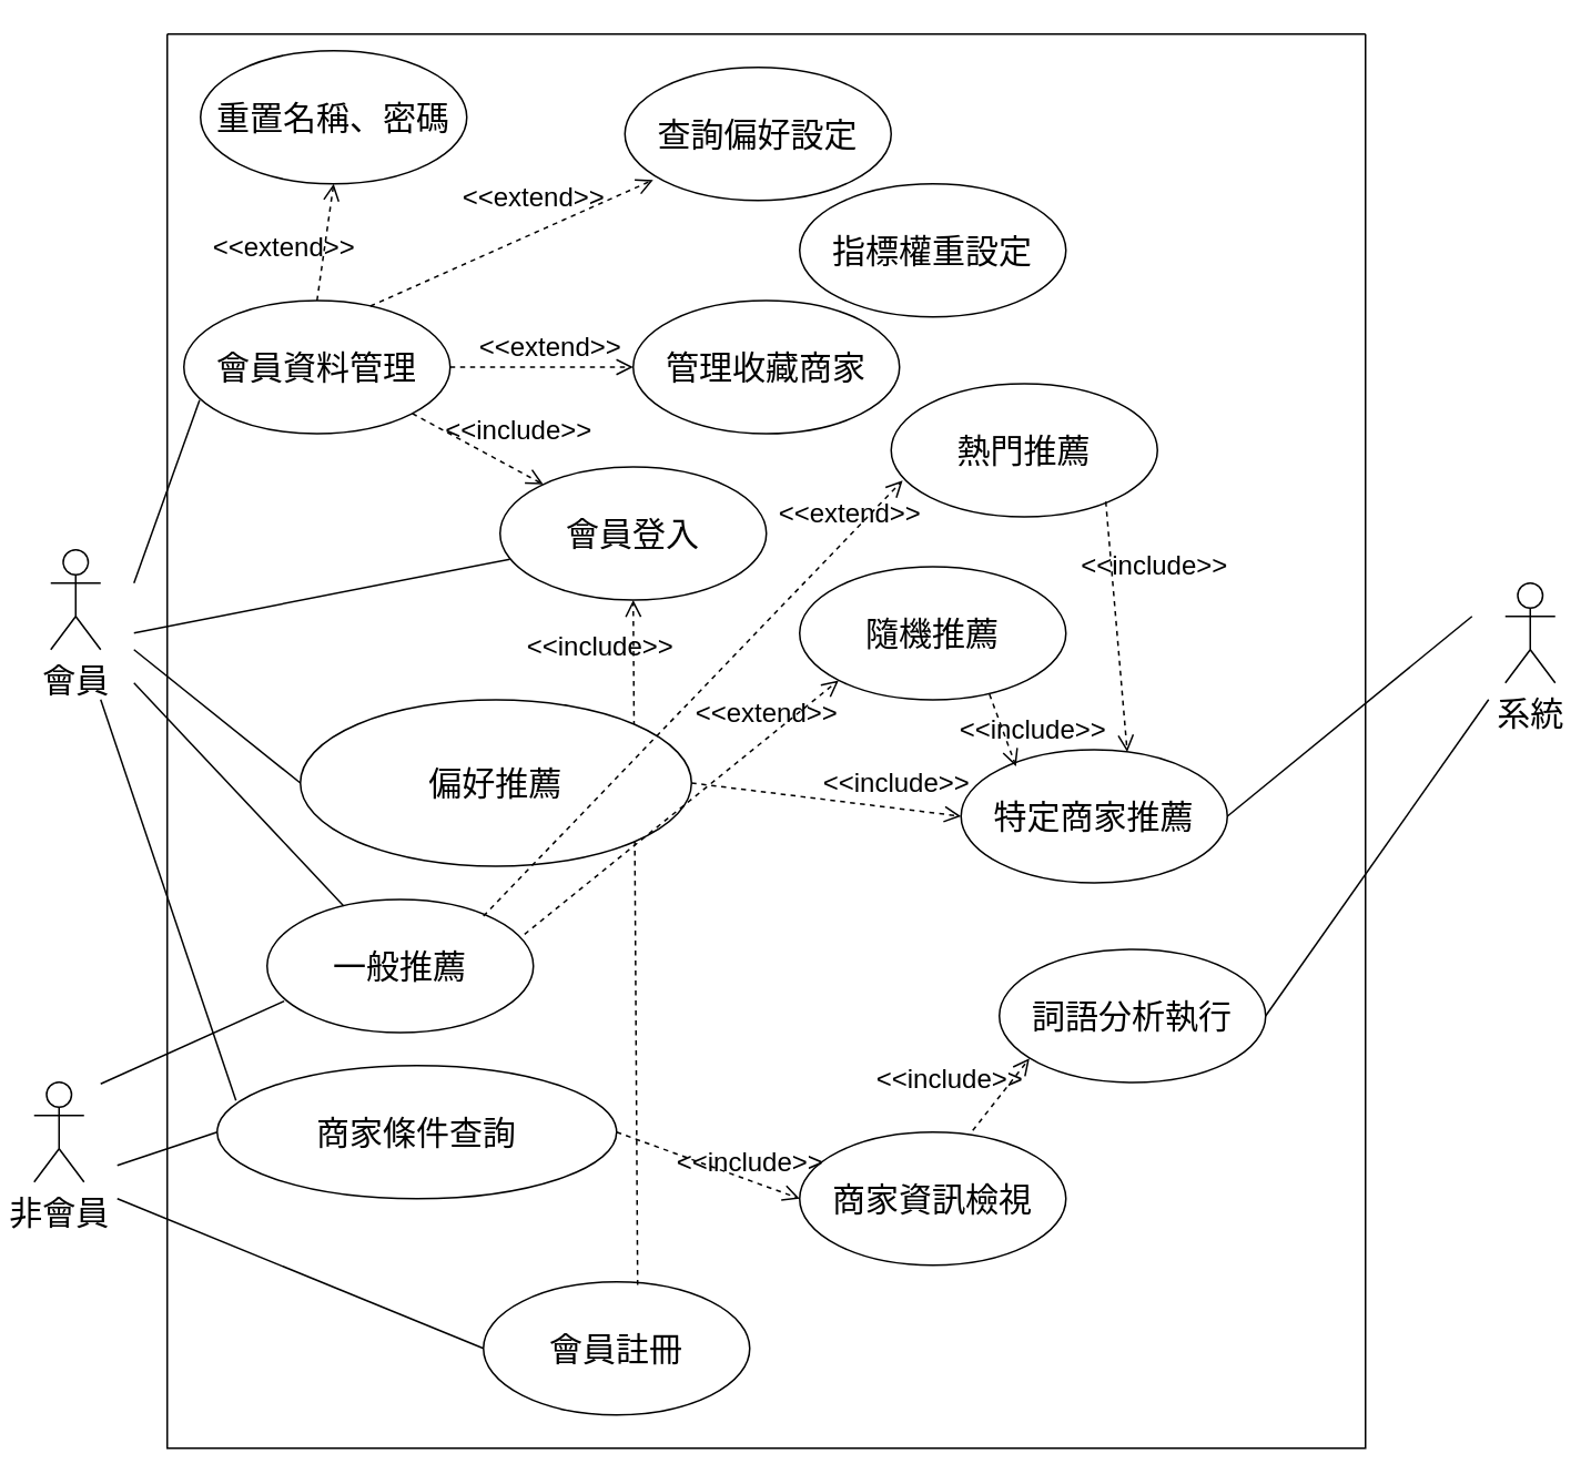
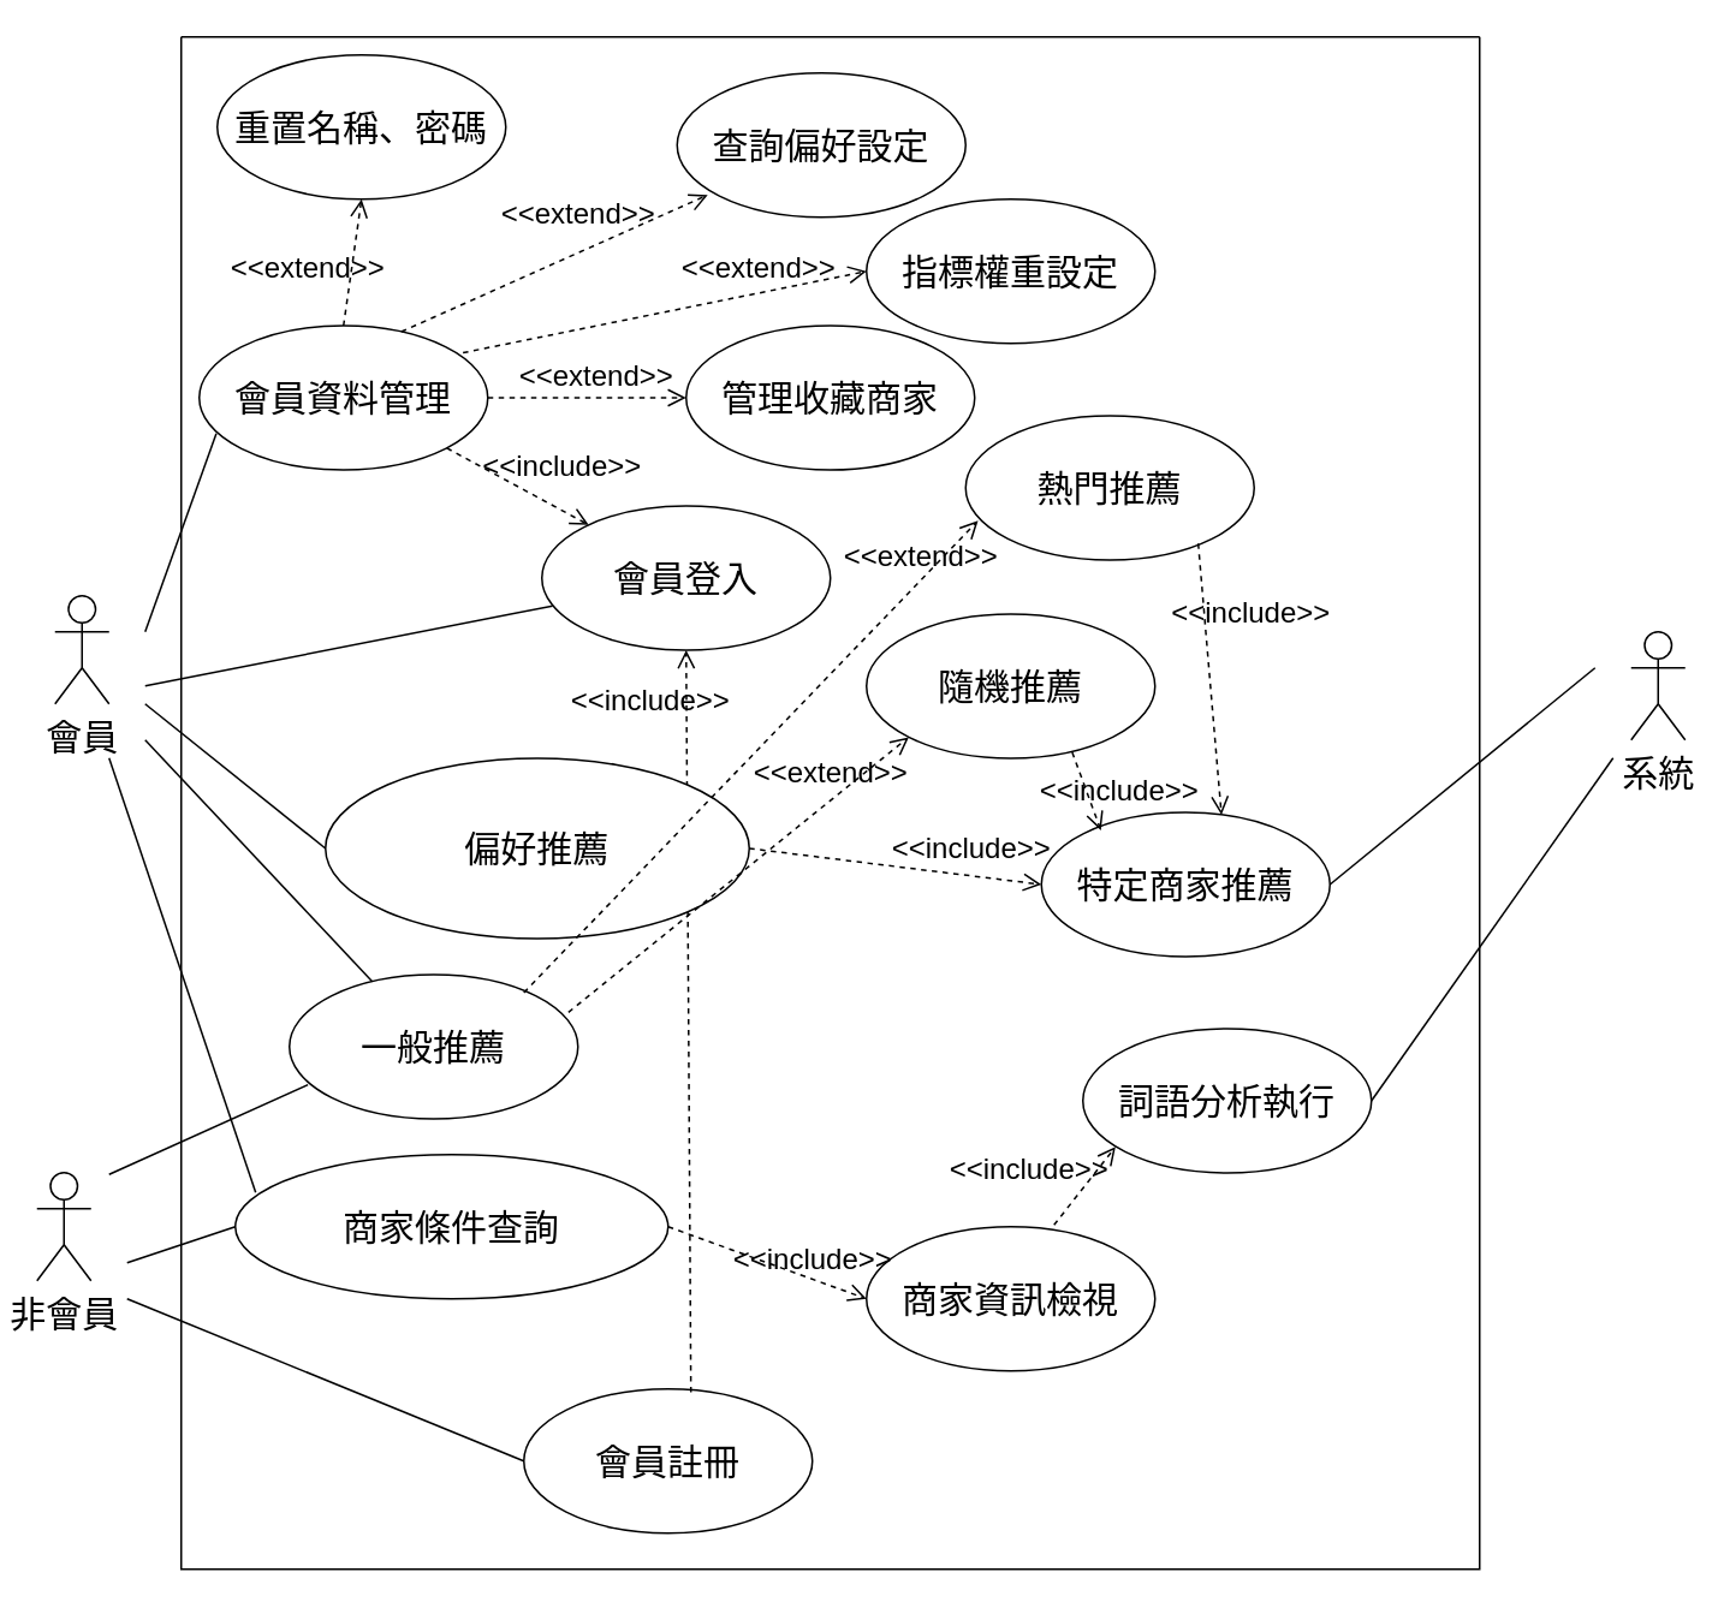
  <mxCell id="0" />
  <mxCell id="1" parent="0" />
  <mxCell id="2" value="會員" style="shape=umlActor;verticalLabelPosition=bottom;verticalAlign=top;html=1;outlineConnect=0;fontSize=20;" vertex="1" parent="1"><mxGeometry x="30" y="330" width="30" height="60" as="geometry" /></mxCell>
  <mxCell id="3" value="系統" style="shape=umlActor;verticalLabelPosition=bottom;verticalAlign=top;html=1;outlineConnect=0;fontSize=20;" vertex="1" parent="1"><mxGeometry x="904" y="350" width="30" height="60" as="geometry" /></mxCell>
  <mxCell id="4" value="" style="swimlane;startSize=0;fontSize=20;" vertex="1" parent="1"><mxGeometry x="100" y="20" width="720" height="850" as="geometry" /></mxCell>
  <mxCell id="5" value="特定商家推薦" style="ellipse;whiteSpace=wrap;html=1;fontSize=20;" vertex="1" parent="4"><mxGeometry x="477" y="430.16" width="160" height="80" as="geometry" /></mxCell>
  <mxCell id="6" value="詞語分析執行" style="ellipse;whiteSpace=wrap;html=1;fontSize=20;" vertex="1" parent="4"><mxGeometry x="500" y="550.16" width="160" height="80" as="geometry" /></mxCell>
  <mxCell id="7" value="會員資料管理" style="ellipse;whiteSpace=wrap;html=1;fontSize=20;" vertex="1" parent="4"><mxGeometry x="10" y="160.16" width="160" height="80" as="geometry" /></mxCell>
  <mxCell id="8" value="商家資訊檢視" style="ellipse;whiteSpace=wrap;html=1;fontSize=20;" vertex="1" parent="4"><mxGeometry x="380" y="660" width="160" height="80" as="geometry" /></mxCell>
  <mxCell id="9" value="會員註冊" style="ellipse;whiteSpace=wrap;html=1;fontSize=20;" vertex="1" parent="4"><mxGeometry x="190" y="750" width="160" height="80" as="geometry" /></mxCell>
  <mxCell id="10" value="商家條件查詢" style="ellipse;whiteSpace=wrap;html=1;fontSize=20;" vertex="1" parent="4"><mxGeometry x="30" y="620" width="240" height="80" as="geometry" /></mxCell>
  <mxCell id="11" value="" style="endArrow=none;html=1;rounded=0;fontSize=20;startSize=8;endSize=8;curved=1;entryX=0.037;entryY=0.693;entryDx=0;entryDy=0;entryPerimeter=0;" edge="1" parent="4" target="19"><mxGeometry width="50" height="50" relative="1" as="geometry"><mxPoint x="-20" y="360" as="sourcePoint" /><mxPoint x="186.46" y="240.0" as="targetPoint" /></mxGeometry></mxCell>
  <mxCell id="12" value="" style="endArrow=none;html=1;rounded=0;fontSize=20;startSize=8;endSize=8;curved=1;exitX=1;exitY=0.5;exitDx=0;exitDy=0;" edge="1" parent="4" source="6"><mxGeometry width="50" height="50" relative="1" as="geometry"><mxPoint x="650" y="490" as="sourcePoint" /><mxPoint x="794" y="400" as="targetPoint" /></mxGeometry></mxCell>
  <mxCell id="13" value="&amp;lt;&amp;lt;include&amp;gt;&amp;gt;" style="endArrow=open;startArrow=none;endFill=0;startFill=0;endSize=8;html=1;verticalAlign=bottom;dashed=1;labelBackgroundColor=none;rounded=0;exitX=1;exitY=1;exitDx=0;exitDy=0;fontSize=16;" edge="1" parent="4" source="7" target="19"><mxGeometry x="0.477" y="11" width="160" relative="1" as="geometry"><mxPoint x="240" y="330.16" as="sourcePoint" /><mxPoint x="265" y="250.16" as="targetPoint" /><mxPoint as="offset" /></mxGeometry></mxCell>
  <mxCell id="14" value="&amp;lt;&amp;lt;include&amp;gt;&amp;gt;" style="endArrow=open;startArrow=none;endFill=0;startFill=0;endSize=8;html=1;verticalAlign=bottom;dashed=1;labelBackgroundColor=none;rounded=0;entryX=0.113;entryY=0.819;entryDx=0;entryDy=0;exitX=0.65;exitY=-0.012;exitDx=0;exitDy=0;exitPerimeter=0;entryPerimeter=0;fontSize=16;" edge="1" parent="4" source="8" target="6"><mxGeometry x="-0.771" y="23" width="160" relative="1" as="geometry"><mxPoint x="243.5" y="410.16" as="sourcePoint" /><mxPoint x="306.5" y="444.16" as="targetPoint" /><mxPoint as="offset" /></mxGeometry></mxCell>
  <mxCell id="15" value="" style="endArrow=none;html=1;rounded=0;fontSize=20;startSize=8;endSize=8;curved=1;entryX=0;entryY=0.5;entryDx=0;entryDy=0;" edge="1" parent="4" target="10"><mxGeometry width="50" height="50" relative="1" as="geometry"><mxPoint x="-30" y="680" as="sourcePoint" /><mxPoint x="60" y="485" as="targetPoint" /></mxGeometry></mxCell>
  <mxCell id="16" value="&amp;lt;&amp;lt;include&amp;gt;&amp;gt;" style="endArrow=open;startArrow=none;endFill=0;startFill=0;endSize=8;html=1;verticalAlign=bottom;dashed=1;labelBackgroundColor=none;rounded=0;entryX=0.5;entryY=1;entryDx=0;entryDy=0;exitX=0.579;exitY=0.023;exitDx=0;exitDy=0;exitPerimeter=0;fontSize=16;" edge="1" parent="4" source="9" target="19"><mxGeometry x="0.807" y="20" width="160" relative="1" as="geometry"><mxPoint x="294.96" y="830.0" as="sourcePoint" /><mxPoint x="265" y="350.16" as="targetPoint" /><mxPoint as="offset" /></mxGeometry></mxCell>
  <mxCell id="17" value="一般推薦" style="ellipse;whiteSpace=wrap;html=1;fontSize=20;" vertex="1" parent="4"><mxGeometry x="60" y="520.16" width="160" height="80" as="geometry" /></mxCell>
  <mxCell id="18" value="偏好推薦" style="ellipse;whiteSpace=wrap;html=1;fontSize=20;" vertex="1" parent="4"><mxGeometry x="80" y="400.16" width="235" height="100" as="geometry" /></mxCell>
  <mxCell id="19" value="會員登入" style="ellipse;whiteSpace=wrap;html=1;fontSize=20;" vertex="1" parent="4"><mxGeometry x="200" y="260.16" width="160" height="80" as="geometry" /></mxCell>
  <mxCell id="20" value="" style="endArrow=none;html=1;rounded=0;fontSize=20;startSize=8;endSize=8;curved=1;entryX=0.064;entryY=0.764;entryDx=0;entryDy=0;entryPerimeter=0;" edge="1" parent="4" target="17"><mxGeometry width="50" height="50" relative="1" as="geometry"><mxPoint x="-40" y="631" as="sourcePoint" /><mxPoint x="70" y="580" as="targetPoint" /></mxGeometry></mxCell>
  <mxCell id="21" value="&amp;lt;&amp;lt;include&amp;gt;&amp;gt;" style="endArrow=open;startArrow=none;endFill=0;startFill=0;endSize=8;html=1;verticalAlign=bottom;dashed=1;labelBackgroundColor=none;rounded=0;entryX=0;entryY=0.5;entryDx=0;entryDy=0;exitX=1;exitY=0.5;exitDx=0;exitDy=0;fontSize=16;" edge="1" parent="4" source="10" target="8"><mxGeometry x="0.475" y="-1" width="160" relative="1" as="geometry"><mxPoint x="487" y="690.16" as="sourcePoint" /><mxPoint x="510" y="600.16" as="targetPoint" /><mxPoint as="offset" /></mxGeometry></mxCell>
  <mxCell id="22" value="熱門推薦" style="ellipse;whiteSpace=wrap;html=1;fontSize=20;" vertex="1" parent="4"><mxGeometry x="435" y="210.16" width="160" height="80" as="geometry" /></mxCell>
  <mxCell id="23" value="隨機推薦" style="ellipse;whiteSpace=wrap;html=1;fontSize=20;" vertex="1" parent="4"><mxGeometry x="380" y="320.16" width="160" height="80" as="geometry" /></mxCell>
  <mxCell id="24" value="&amp;lt;&amp;lt;extend&amp;gt;&amp;gt;" style="endArrow=open;startArrow=none;endFill=0;startFill=0;endSize=8;html=1;verticalAlign=bottom;dashed=1;labelBackgroundColor=none;rounded=0;entryX=0.043;entryY=0.727;entryDx=0;entryDy=0;exitX=1;exitY=0.5;exitDx=0;exitDy=0;entryPerimeter=0;fontSize=16;" edge="1" parent="4" target="22"><mxGeometry x="0.753" y="1" width="160" relative="1" as="geometry"><mxPoint x="190" y="530.16" as="sourcePoint" /><mxPoint x="447" y="440.16" as="targetPoint" /><mxPoint as="offset" /></mxGeometry></mxCell>
  <mxCell id="25" value="&amp;lt;&amp;lt;extend&amp;gt;&amp;gt;" style="endArrow=open;startArrow=none;endFill=0;startFill=0;endSize=8;html=1;verticalAlign=bottom;dashed=1;labelBackgroundColor=none;rounded=0;entryX=0;entryY=1;entryDx=0;entryDy=0;exitX=0.967;exitY=0.261;exitDx=0;exitDy=0;exitPerimeter=0;fontSize=16;" edge="1" parent="4" source="17" target="23"><mxGeometry x="0.558" y="3" width="160" relative="1" as="geometry"><mxPoint x="200" y="540.16" as="sourcePoint" /><mxPoint x="443" y="278.16" as="targetPoint" /><mxPoint as="offset" /></mxGeometry></mxCell>
  <mxCell id="26" value="&amp;lt;&amp;lt;include&amp;gt;&amp;gt;" style="endArrow=open;startArrow=none;endFill=0;startFill=0;endSize=8;html=1;verticalAlign=bottom;dashed=1;labelBackgroundColor=none;rounded=0;exitX=0.713;exitY=0.958;exitDx=0;exitDy=0;exitPerimeter=0;fontSize=16;" edge="1" parent="4" source="23"><mxGeometry x="0.736" y="13" width="160" relative="1" as="geometry"><mxPoint x="475" y="666.16" as="sourcePoint" /><mxPoint x="510" y="440.16" as="targetPoint" /><mxPoint as="offset" /></mxGeometry></mxCell>
  <mxCell id="27" value="&amp;lt;&amp;lt;include&amp;gt;&amp;gt;" style="endArrow=open;startArrow=none;endFill=0;startFill=0;endSize=8;html=1;verticalAlign=bottom;dashed=1;labelBackgroundColor=none;rounded=0;entryX=0.624;entryY=0.017;entryDx=0;entryDy=0;exitX=0.806;exitY=0.886;exitDx=0;exitDy=0;exitPerimeter=0;entryPerimeter=0;fontSize=16;" edge="1" parent="4" source="22" target="5"><mxGeometry x="-0.308" y="25" width="160" relative="1" as="geometry"><mxPoint x="514" y="427.16" as="sourcePoint" /><mxPoint x="517" y="454.16" as="targetPoint" /><mxPoint as="offset" /></mxGeometry></mxCell>
  <mxCell id="28" value="&amp;lt;&amp;lt;include&amp;gt;&amp;gt;" style="endArrow=open;startArrow=none;endFill=0;startFill=0;endSize=8;html=1;verticalAlign=bottom;dashed=1;labelBackgroundColor=none;rounded=0;exitX=1;exitY=0.5;exitDx=0;exitDy=0;entryX=0;entryY=0.5;entryDx=0;entryDy=0;fontSize=16;" edge="1" parent="4" source="18" target="5"><mxGeometry x="0.516" y="3" width="160" relative="1" as="geometry"><mxPoint x="504" y="407.16" as="sourcePoint" /><mxPoint x="520" y="450.16" as="targetPoint" /><mxPoint as="offset" /></mxGeometry></mxCell>
  <mxCell id="29" value="重置名稱、密碼" style="ellipse;whiteSpace=wrap;html=1;fontSize=20;" vertex="1" parent="4"><mxGeometry x="20" y="10" width="160" height="80" as="geometry" /></mxCell>
  <mxCell id="30" value="查詢偏好設定" style="ellipse;whiteSpace=wrap;html=1;fontSize=20;" vertex="1" parent="4"><mxGeometry x="275" y="20" width="160" height="80" as="geometry" /></mxCell>
  <mxCell id="31" value="指標權重設定" style="ellipse;whiteSpace=wrap;html=1;fontSize=20;" vertex="1" parent="4"><mxGeometry x="380" y="90" width="160" height="80" as="geometry" /></mxCell>
  <mxCell id="32" value="管理收藏商家" style="ellipse;whiteSpace=wrap;html=1;fontSize=20;" vertex="1" parent="4"><mxGeometry x="280" y="160.16" width="160" height="80" as="geometry" /></mxCell>
  <mxCell id="33" value="&amp;lt;&amp;lt;extend&amp;gt;&amp;gt;" style="endArrow=open;startArrow=none;endFill=0;startFill=0;endSize=8;html=1;verticalAlign=bottom;dashed=1;labelBackgroundColor=none;rounded=0;entryX=0.5;entryY=1;entryDx=0;entryDy=0;exitX=0.5;exitY=0;exitDx=0;exitDy=0;fontSize=16;" edge="1" parent="4" source="7" target="29"><mxGeometry x="-0.516" y="23" width="160" relative="1" as="geometry"><mxPoint x="62" y="193" as="sourcePoint" /><mxPoint x="250" y="40" as="targetPoint" /><mxPoint as="offset" /></mxGeometry></mxCell>
  <mxCell id="34" value="&amp;lt;&amp;lt;extend&amp;gt;&amp;gt;" style="endArrow=open;startArrow=none;endFill=0;startFill=0;endSize=8;html=1;verticalAlign=bottom;dashed=1;labelBackgroundColor=none;rounded=0;entryX=0.106;entryY=0.846;entryDx=0;entryDy=0;exitX=0.7;exitY=0.042;exitDx=0;exitDy=0;entryPerimeter=0;exitPerimeter=0;fontSize=16;" edge="1" parent="4" source="7" target="30"><mxGeometry x="0.196" y="9" width="160" relative="1" as="geometry"><mxPoint x="100" y="170" as="sourcePoint" /><mxPoint x="138" y="108" as="targetPoint" /><mxPoint as="offset" /></mxGeometry></mxCell>
+ <mxCell id="35" value="&amp;lt;&amp;lt;extend&amp;gt;&amp;gt;" style="endArrow=open;startArrow=none;endFill=0;startFill=0;endSize=8;html=1;verticalAlign=bottom;dashed=1;labelBackgroundColor=none;rounded=0;entryX=0;entryY=0.5;entryDx=0;entryDy=0;exitX=0.914;exitY=0.188;exitDx=0;exitDy=0;exitPerimeter=0;fontSize=16;" edge="1" parent="4" source="7" target="31"><mxGeometry x="0.467" y="2" width="160" relative="1" as="geometry"><mxPoint x="132" y="174" as="sourcePoint" /><mxPoint x="302" y="98" as="targetPoint" /><mxPoint as="offset" /></mxGeometry></mxCell>
  <mxCell id="36" value="&amp;lt;&amp;lt;extend&amp;gt;&amp;gt;" style="endArrow=open;startArrow=none;endFill=0;startFill=0;endSize=8;html=1;verticalAlign=bottom;dashed=1;labelBackgroundColor=none;rounded=0;entryX=0;entryY=0.5;entryDx=0;entryDy=0;exitX=1;exitY=0.5;exitDx=0;exitDy=0;fontSize=16;" edge="1" parent="4" source="7" target="32"><mxGeometry x="0.091" width="160" relative="1" as="geometry"><mxPoint x="166" y="185" as="sourcePoint" /><mxPoint x="390" y="140" as="targetPoint" /><mxPoint as="offset" /></mxGeometry></mxCell>
  <mxCell id="37" value="" style="endArrow=none;html=1;rounded=0;fontSize=20;startSize=8;endSize=8;curved=1;entryX=0.059;entryY=0.749;entryDx=0;entryDy=0;entryPerimeter=0;" edge="1" parent="1" target="7"><mxGeometry width="50" height="50" relative="1" as="geometry"><mxPoint x="80" y="350" as="sourcePoint" /><mxPoint x="130" y="300" as="targetPoint" /></mxGeometry></mxCell>
  <mxCell id="38" value="" style="endArrow=none;html=1;rounded=0;fontSize=20;startSize=8;endSize=8;curved=1;exitX=1;exitY=0.5;exitDx=0;exitDy=0;" edge="1" parent="1" source="5"><mxGeometry width="50" height="50" relative="1" as="geometry"><mxPoint x="654" y="430" as="sourcePoint" /><mxPoint x="884" y="370" as="targetPoint" /></mxGeometry></mxCell>
  <mxCell id="39" value="非會員" style="shape=umlActor;verticalLabelPosition=bottom;verticalAlign=top;html=1;outlineConnect=0;fontSize=20;" vertex="1" parent="1"><mxGeometry x="20" y="650" width="30" height="60" as="geometry" /></mxCell>
  <mxCell id="40" value="" style="endArrow=none;html=1;rounded=0;fontSize=20;startSize=8;endSize=8;curved=1;exitX=0;exitY=0.5;exitDx=0;exitDy=0;" edge="1" parent="1" source="18"><mxGeometry width="50" height="50" relative="1" as="geometry"><mxPoint x="159" y="600" as="sourcePoint" /><mxPoint x="80" y="390" as="targetPoint" /></mxGeometry></mxCell>
  <mxCell id="41" value="" style="endArrow=none;html=1;rounded=0;fontSize=20;startSize=8;endSize=8;curved=1;entryX=0;entryY=0.5;entryDx=0;entryDy=0;" edge="1" parent="1" target="9"><mxGeometry width="50" height="50" relative="1" as="geometry"><mxPoint x="70" y="720" as="sourcePoint" /><mxPoint x="170" y="519" as="targetPoint" /></mxGeometry></mxCell>
  <mxCell id="42" value="" style="endArrow=none;html=1;rounded=0;fontSize=20;startSize=8;endSize=8;curved=1;" edge="1" parent="1" source="17"><mxGeometry width="50" height="50" relative="1" as="geometry"><mxPoint x="140" y="420" as="sourcePoint" /><mxPoint x="80" y="410" as="targetPoint" /></mxGeometry></mxCell>
  <mxCell id="43" value="" style="endArrow=none;html=1;rounded=0;fontSize=20;startSize=8;endSize=8;curved=1;exitX=0.047;exitY=0.263;exitDx=0;exitDy=0;exitPerimeter=0;" edge="1" parent="1" source="10"><mxGeometry width="50" height="50" relative="1" as="geometry"><mxPoint x="174" y="610" as="sourcePoint" /><mxPoint x="60" y="420" as="targetPoint" /></mxGeometry></mxCell>
